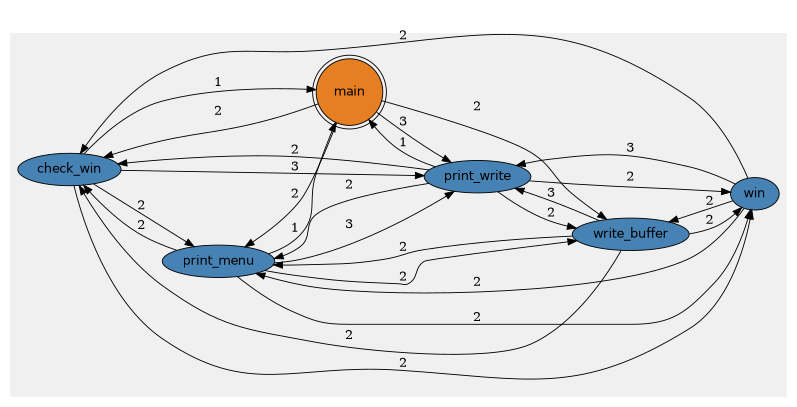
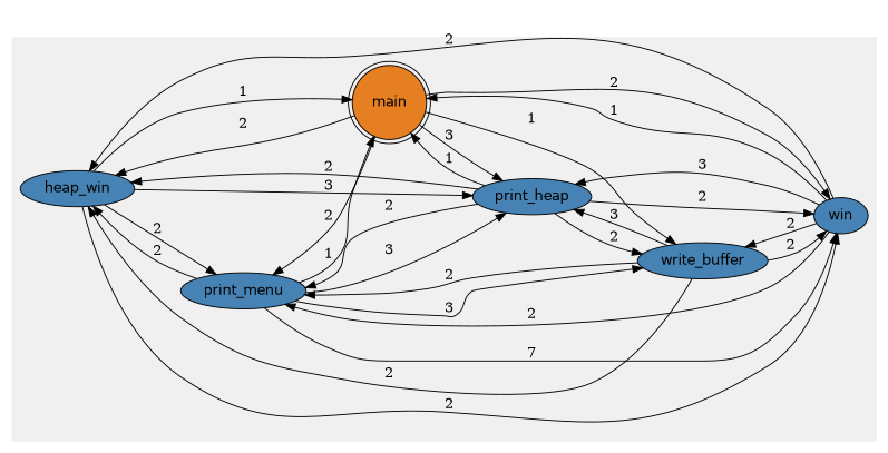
  digraph {
    rankdir=LR
    node [fillcolor="#4682b4" fontname=Helvetica shape=ellipse style=filled]
    edge [penwidth=1]
-   n1 [label=check_win]
+   n1 [label=heap_win]
    n2 [label=print_menu]
    n3 [label=win]
    n4 [label=write_buffer]
-   n5 [label=print_write]
+   n5 [label=print_heap]
    n6 [fillcolor="#e67e22" label=main shape=doublecircle]
    subgraph cluster_1 {
      color="#f0f0f0"
      style=filled
      n1
      n2
      n3
      n4
      n5
      n6
    }
    n1 -> n2 [label=2]
    n1 -> n3 [label=2]
    n1 -> n5 [label=3]
    n1 -> n6 [label=1]
    n2 -> n1 [label=2]
-   n2 -> n3 [label=2]
-   n2 -> n4 [label=2]
+   n2 -> n3 [label=7]
+   n2 -> n4 [label=3]
    n2 -> n5 [label=3]
    n2 -> n6 [label=1]
    n3 -> n1 [label=2]
    n3 -> n2 [label=2]
    n3 -> n4 [label=2]
    n3 -> n5 [label=3]
+   n3 -> n6 [label=1]
    n4 -> n1 [label=2]
    n4 -> n2 [label=2]
    n4 -> n3 [label=2]
    n4 -> n5 [label=3]
    n5 -> n1 [label=2]
    n5 -> n2 [label=2]
    n5 -> n3 [label=2]
    n5 -> n4 [label=2]
    n5 -> n6 [label=1]
    n6 -> n1 [label=2]
    n6 -> n2 [label=2]
-   n6 -> n4 [label=2]
+   n6 -> n3 [label=2]
+   n6 -> n4 [label=1]
    n6 -> n5 [label=3]
  }
